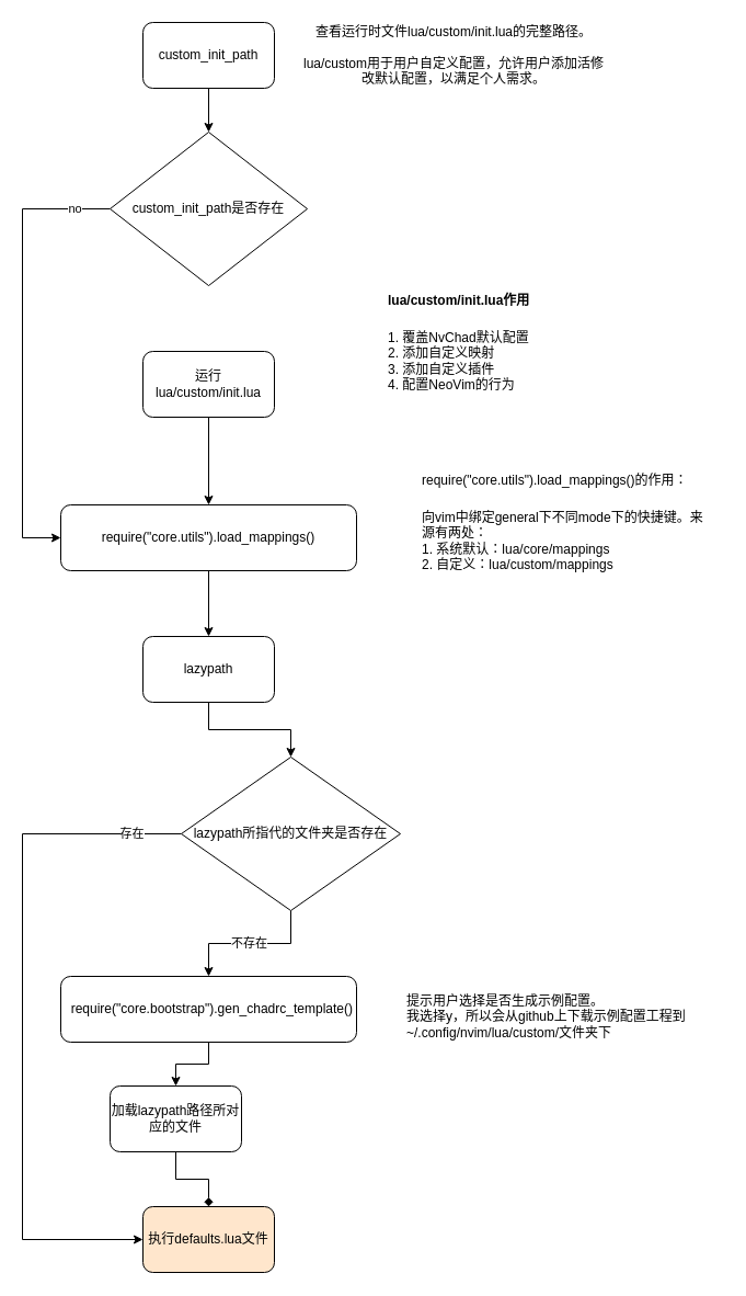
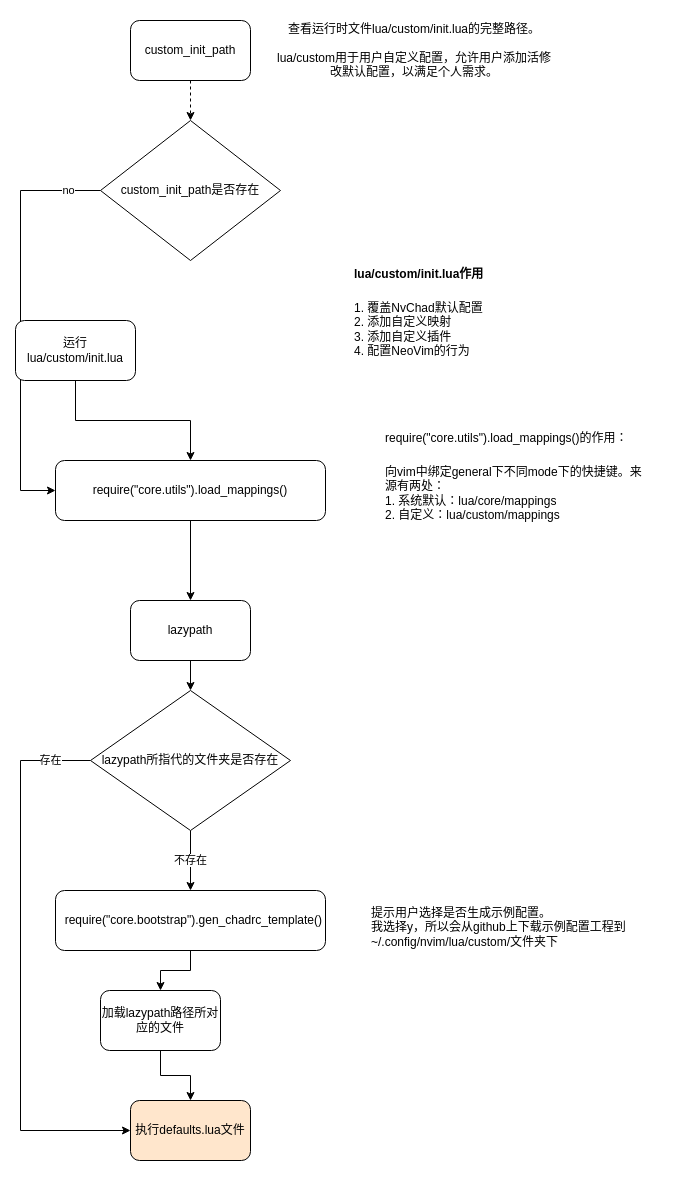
  <mxCell id="0" />
  <mxCell id="1" parent="0" />
- <mxCell id="2" style="edgeStyle=orthogonalEdgeStyle;rounded=0;orthogonalLoop=1;jettySize=auto;html=1;entryX=0.5;entryY=0;entryDx=0;entryDy=0;" parent="1" source="3" target="6" edge="1"><mxGeometry relative="1" as="geometry" /></mxCell>
+ <mxCell id="2" style="edgeStyle=orthogonalEdgeStyle;rounded=0;orthogonalLoop=1;jettySize=auto;html=1;entryX=0.5;entryY=0;entryDx=0;entryDy=0;dashed=1;" parent="1" source="3" target="6" edge="1"><mxGeometry relative="1" as="geometry" /></mxCell>
  <mxCell id="3" value="custom_init_path" style="rounded=1;whiteSpace=wrap;html=1;fillColor=#FFFFFF;" parent="1" vertex="1"><mxGeometry x="130" y="20" width="120" height="60" as="geometry" /></mxCell>
  <mxCell id="4" value="查看运行时文件lua/custom/init.lua的完整路径。&lt;br&gt;&lt;br&gt;lua/custom用于用户自定义配置，允许用户添加活修改默认配置，以满足个人需求。" style="text;html=1;strokeColor=none;fillColor=none;align=center;verticalAlign=middle;whiteSpace=wrap;rounded=0;" parent="1" vertex="1"><mxGeometry x="274" y="40" width="280" height="20" as="geometry" /></mxCell>
  <mxCell id="5" value="no" style="edgeStyle=orthogonalEdgeStyle;rounded=0;orthogonalLoop=1;jettySize=auto;html=1;entryX=0;entryY=0.5;entryDx=0;entryDy=0;" edge="1" parent="1" source="6" target="11"><mxGeometry x="-0.844" relative="1" as="geometry"><Array as="points"><mxPoint x="20" y="190" /><mxPoint x="20" y="490" /></Array><mxPoint as="offset" /></mxGeometry></mxCell>
  <mxCell id="6" value="&lt;span&gt;custom_init_path是否存在&lt;/span&gt;" style="rhombus;whiteSpace=wrap;html=1;fillColor=#FFFFFF;" parent="1" vertex="1"><mxGeometry x="100" y="120" width="180" height="140" as="geometry" /></mxCell>
  <mxCell id="7" style="edgeStyle=orthogonalEdgeStyle;rounded=0;orthogonalLoop=1;jettySize=auto;html=1;entryX=0.5;entryY=0;entryDx=0;entryDy=0;" edge="1" parent="1" source="8" target="11"><mxGeometry relative="1" as="geometry" /></mxCell>
- <mxCell id="8" value="运行lua/custom/init.lua" style="rounded=1;whiteSpace=wrap;html=1;fillColor=#FFFFFF;" parent="1" vertex="1"><mxGeometry x="130" y="320" width="120" height="60" as="geometry" /></mxCell>
+ <mxCell id="8" value="运行lua/custom/init.lua" style="rounded=1;whiteSpace=wrap;html=1;fillColor=#FFFFFF;" parent="1" vertex="1"><mxGeometry x="15" y="320" width="120" height="60" as="geometry" /></mxCell>
  <mxCell id="9" value="&lt;h1&gt;&lt;font style=&quot;font-size: 12px&quot;&gt;lua/custom/init.lua作用&lt;/font&gt;&lt;/h1&gt;&lt;div&gt;1. 覆盖NvChad默认配置&lt;/div&gt;&lt;div&gt;2. 添加自定义映射&lt;/div&gt;&lt;div&gt;3. 添加自定义插件&lt;/div&gt;&lt;div&gt;4. 配置NeoVim的行为&lt;/div&gt;" style="text;html=1;strokeColor=none;fillColor=none;spacing=5;spacingTop=-20;whiteSpace=wrap;overflow=hidden;rounded=0;" parent="1" vertex="1"><mxGeometry x="349" y="250" width="310" height="120" as="geometry" /></mxCell>
  <mxCell id="10" style="edgeStyle=orthogonalEdgeStyle;rounded=0;orthogonalLoop=1;jettySize=auto;html=1;entryX=0.5;entryY=0;entryDx=0;entryDy=0;" edge="1" parent="1" source="11" target="14"><mxGeometry relative="1" as="geometry" /></mxCell>
  <mxCell id="11" value="require(&quot;core.utils&quot;).load_mappings()" style="rounded=1;whiteSpace=wrap;html=1;" vertex="1" parent="1"><mxGeometry x="55" y="460" width="270" height="60" as="geometry" /></mxCell>
  <mxCell id="12" value="&lt;h1&gt;&lt;span style=&quot;font-size: 12px ; font-weight: 400&quot;&gt;require(&quot;core.utils&quot;).load_mappings()的作用：&lt;/span&gt;&lt;br&gt;&lt;/h1&gt;&lt;div&gt;&lt;span style=&quot;font-size: 12px ; font-weight: 400&quot;&gt;向vim中绑定general下不同mode下的快捷键。来源有两处：&lt;/span&gt;&lt;/div&gt;&lt;div&gt;&lt;span style=&quot;font-size: 12px ; font-weight: 400&quot;&gt;1. 系统默认：lua/core/mappings&lt;/span&gt;&lt;/div&gt;&lt;div&gt;&lt;span style=&quot;font-size: 12px ; font-weight: 400&quot;&gt;2. 自定义：lua/custom/mappings&lt;/span&gt;&lt;/div&gt;" style="text;html=1;strokeColor=none;fillColor=none;spacing=5;spacingTop=-20;whiteSpace=wrap;overflow=hidden;rounded=0;" vertex="1" parent="1"><mxGeometry x="380" y="414" width="270" height="120" as="geometry" /></mxCell>
  <mxCell id="13" style="edgeStyle=orthogonalEdgeStyle;rounded=0;orthogonalLoop=1;jettySize=auto;html=1;entryX=0.5;entryY=0;entryDx=0;entryDy=0;" edge="1" parent="1" source="14" target="17"><mxGeometry relative="1" as="geometry" /></mxCell>
- <mxCell id="14" value="lazypath" style="rounded=1;whiteSpace=wrap;html=1;fillColor=#FFFFFF;" vertex="1" parent="1"><mxGeometry x="130" y="580" width="120" height="60" as="geometry" /></mxCell>
+ <mxCell id="14" value="lazypath" style="rounded=1;whiteSpace=wrap;html=1;fillColor=#FFFFFF;" vertex="1" parent="1"><mxGeometry x="130" y="600" width="120" height="60" as="geometry" /></mxCell>
  <mxCell id="15" value="不存在" style="edgeStyle=orthogonalEdgeStyle;rounded=0;orthogonalLoop=1;jettySize=auto;html=1;entryX=0.5;entryY=0;entryDx=0;entryDy=0;" edge="1" parent="1" source="17" target="19"><mxGeometry relative="1" as="geometry" /></mxCell>
  <mxCell id="16" value="存在" style="edgeStyle=orthogonalEdgeStyle;rounded=0;orthogonalLoop=1;jettySize=auto;html=1;entryX=0;entryY=0.5;entryDx=0;entryDy=0;" edge="1" parent="1" source="17" target="22"><mxGeometry x="-0.855" relative="1" as="geometry"><Array as="points"><mxPoint x="20" y="760" /><mxPoint x="20" y="1130" /></Array><mxPoint as="offset" /></mxGeometry></mxCell>
- <mxCell id="17" value="&lt;span&gt;lazypath所指代的文件夹是否存在&lt;/span&gt;" style="rhombus;whiteSpace=wrap;html=1;fillColor=#FFFFFF;" vertex="1" parent="1"><mxGeometry x="165" y="690" width="200" height="140" as="geometry" /></mxCell>
+ <mxCell id="17" value="&lt;span&gt;lazypath所指代的文件夹是否存在&lt;/span&gt;" style="rhombus;whiteSpace=wrap;html=1;fillColor=#FFFFFF;" vertex="1" parent="1"><mxGeometry x="90" y="690" width="200" height="140" as="geometry" /></mxCell>
  <mxCell id="18" style="edgeStyle=orthogonalEdgeStyle;rounded=0;orthogonalLoop=1;jettySize=auto;html=1;entryX=0.5;entryY=0;entryDx=0;entryDy=0;" edge="1" parent="1" source="19" target="21"><mxGeometry relative="1" as="geometry" /></mxCell>
  <mxCell id="19" value="&lt;div&gt;&amp;nbsp; require(&quot;core.bootstrap&quot;).gen_chadrc_template()&lt;/div&gt;" style="rounded=1;whiteSpace=wrap;html=1;" vertex="1" parent="1"><mxGeometry x="55" y="890" width="270" height="60" as="geometry" /></mxCell>
- <mxCell id="20" style="edgeStyle=orthogonalEdgeStyle;rounded=0;orthogonalLoop=1;jettySize=auto;html=1;endArrow=diamond;" edge="1" parent="1" source="21" target="22"><mxGeometry relative="1" as="geometry" /></mxCell>
+ <mxCell id="20" style="edgeStyle=orthogonalEdgeStyle;rounded=0;orthogonalLoop=1;jettySize=auto;html=1;" edge="1" parent="1" source="21" target="22"><mxGeometry relative="1" as="geometry" /></mxCell>
  <mxCell id="21" value="加载lazypath路径所对应的文件" style="rounded=1;whiteSpace=wrap;html=1;" vertex="1" parent="1"><mxGeometry x="100" y="990" width="120" height="60" as="geometry" /></mxCell>
  <mxCell id="22" value="执行defaults.lua文件" style="rounded=1;whiteSpace=wrap;html=1;fillColor=#ffe6cc;" vertex="1" parent="1"><mxGeometry x="130" y="1100" width="120" height="60" as="geometry" /></mxCell>
  <mxCell id="23" value="提示用户选择是否生成示例配置。&lt;br&gt;我选择y，所以会从github上下载示例配置工程到~/.config/nvim/lua/custom/文件夹下" style="text;html=1;strokeColor=none;fillColor=none;align=left;verticalAlign=center;whiteSpace=wrap;rounded=0;" vertex="1" parent="1"><mxGeometry x="369" y="885" width="290" height="70" as="geometry" /></mxCell>
